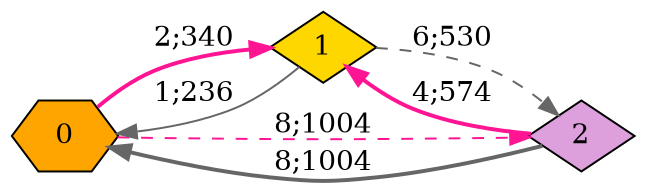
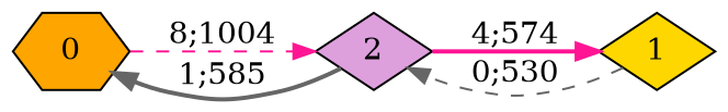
  digraph {
    rankdir=LR
    node [shape=diamond style=filled]
    edge [color=deeppink style=bold]
    0 [fillcolor=orange shape=hexagon]
    1 [fillcolor=gold]
    2 [fillcolor=plum]
-   0 -> 1 [label="2;340"]
    0 -> 2 [label="8;1004" style=dashed]
-   1 -> 0 [color=gray40 label="1;236" style=solid]
-   1 -> 2 [color=gray40 label="6;530" style=dashed]
-   2 -> 0 [color=gray40 label="8;1004"]
+   1 -> 2 [color=gray40 label="0;530" style=dashed]
+   2 -> 0 [color=gray40 label="1;585"]
    2 -> 1 [label="4;574"]
  }
